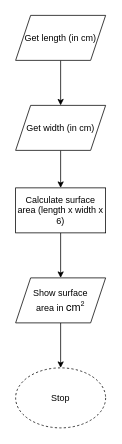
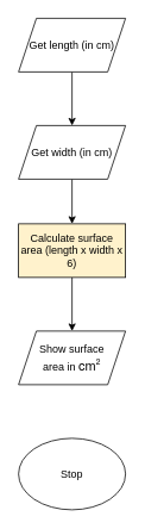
  <mxCell id="0" />
  <mxCell id="1" parent="0" />
  <mxCell id="2" style="edgeStyle=none;html=1;entryX=0.5;entryY=0;entryDx=0;entryDy=0;" parent="1" source="3" edge="1"><mxGeometry relative="1" as="geometry"><mxPoint x="80" y="140" as="targetPoint" /></mxGeometry></mxCell>
  <mxCell id="3" value="Get length (in cm)" style="shape=parallelogram;perimeter=parallelogramPerimeter;whiteSpace=wrap;html=1;fixedSize=1;" parent="1" vertex="1"><mxGeometry x="20" y="20" width="120" height="60" as="geometry" /></mxCell>
  <mxCell id="4" style="edgeStyle=none;html=1;entryX=0.5;entryY=0;entryDx=0;entryDy=0;" parent="1" source="5" target="8" edge="1"><mxGeometry relative="1" as="geometry" /></mxCell>
- <mxCell id="5" value="Calculate surface area (length x width x 6)" style="rounded=0;whiteSpace=wrap;html=1;" parent="1" vertex="1"><mxGeometry x="20" y="250" width="120" height="60" as="geometry" /></mxCell>
- <mxCell id="6" value="Stop" style="ellipse;whiteSpace=wrap;html=1;dashed=1;" parent="1" vertex="1"><mxGeometry x="20" y="490" width="120" height="80" as="geometry" /></mxCell>
- <mxCell id="7" style="edgeStyle=none;html=1;entryX=0.5;entryY=0;entryDx=0;entryDy=0;" parent="1" source="8" target="6" edge="1"><mxGeometry relative="1" as="geometry" /></mxCell>
+ <mxCell id="5" value="Calculate surface area (length x width x 6)" style="rounded=0;whiteSpace=wrap;html=1;fillColor=#fff2cc;" parent="1" vertex="1"><mxGeometry x="20" y="250" width="120" height="60" as="geometry" /></mxCell>
+ <mxCell id="6" value="Stop" style="ellipse;whiteSpace=wrap;html=1;" parent="1" vertex="1"><mxGeometry x="20" y="490" width="120" height="80" as="geometry" /></mxCell>
  <mxCell id="8" value="Show surface &lt;br&gt;area in&amp;nbsp;&lt;span id=&quot;docs-internal-guid-06387318-7fff-f4fc-7b16-51002076bb13&quot;&gt;&lt;span style=&quot;font-size: 11pt ; font-family: &amp;#34;helvetica neue&amp;#34; , sans-serif ; background-color: transparent ; vertical-align: baseline&quot;&gt;cm&lt;/span&gt;&lt;span style=&quot;font-size: 11pt ; font-family: &amp;#34;helvetica neue&amp;#34; , sans-serif ; background-color: transparent ; vertical-align: baseline&quot;&gt;&lt;span style=&quot;font-size: 0.6em ; vertical-align: super&quot;&gt;2&lt;/span&gt;&lt;/span&gt;&lt;span style=&quot;font-size: 11pt ; font-family: &amp;#34;helvetica neue&amp;#34; , sans-serif ; background-color: transparent ; vertical-align: baseline&quot;&gt; &lt;/span&gt;&lt;/span&gt;" style="shape=parallelogram;perimeter=parallelogramPerimeter;whiteSpace=wrap;html=1;fixedSize=1;" parent="1" vertex="1"><mxGeometry x="20" y="370" width="120" height="60" as="geometry" /></mxCell>
  <mxCell id="9" style="edgeStyle=none;html=1;entryX=0.5;entryY=0;entryDx=0;entryDy=0;" parent="1" source="10" target="5" edge="1"><mxGeometry relative="1" as="geometry" /></mxCell>
  <mxCell id="10" value="Get width (in cm)" style="shape=parallelogram;perimeter=parallelogramPerimeter;whiteSpace=wrap;html=1;fixedSize=1;" parent="1" vertex="1"><mxGeometry x="20" y="140" width="120" height="60" as="geometry" /></mxCell>
